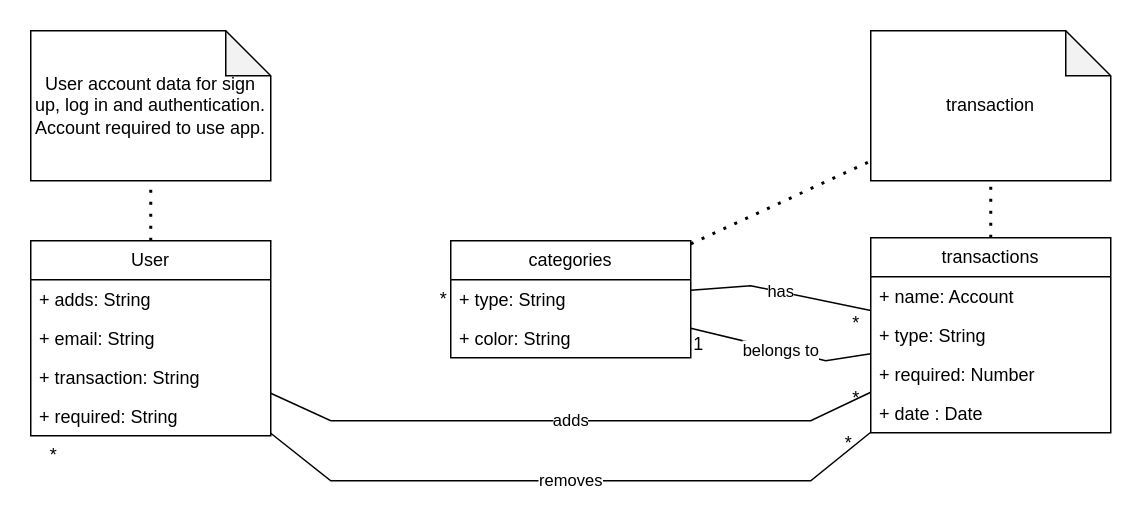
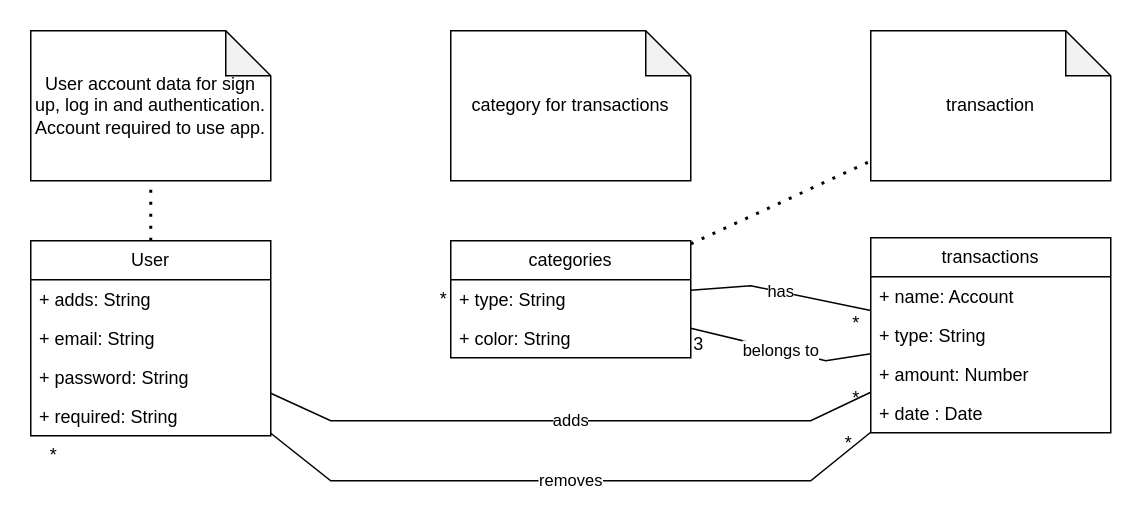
  <mxCell id="0" />
  <mxCell id="1" parent="0" />
  <mxCell id="2" value="User" style="swimlane;fontStyle=0;childLayout=stackLayout;horizontal=1;startSize=26;fillColor=none;horizontalStack=0;resizeParent=1;resizeParentMax=0;resizeLast=0;collapsible=1;marginBottom=0;whiteSpace=wrap;html=1;" parent="1" vertex="1"><mxGeometry x="20" y="160" width="160" height="130" as="geometry" /></mxCell>
  <mxCell id="3" value="+ adds: String" style="text;strokeColor=none;fillColor=none;align=left;verticalAlign=top;spacingLeft=4;spacingRight=4;overflow=hidden;rotatable=0;points=[[0,0.5],[1,0.5]];portConstraint=eastwest;whiteSpace=wrap;html=1;" parent="2" vertex="1"><mxGeometry y="26" width="160" height="26" as="geometry" /></mxCell>
  <mxCell id="4" value="+ email: String" style="text;strokeColor=none;fillColor=none;align=left;verticalAlign=top;spacingLeft=4;spacingRight=4;overflow=hidden;rotatable=0;points=[[0,0.5],[1,0.5]];portConstraint=eastwest;whiteSpace=wrap;html=1;" parent="2" vertex="1"><mxGeometry y="52" width="160" height="26" as="geometry" /></mxCell>
- <mxCell id="5" value="+ transaction: String" style="text;strokeColor=none;fillColor=none;align=left;verticalAlign=top;spacingLeft=4;spacingRight=4;overflow=hidden;rotatable=0;points=[[0,0.5],[1,0.5]];portConstraint=eastwest;whiteSpace=wrap;html=1;" parent="2" vertex="1"><mxGeometry y="78" width="160" height="26" as="geometry" /></mxCell>
+ <mxCell id="5" value="+ password: String" style="text;strokeColor=none;fillColor=none;align=left;verticalAlign=top;spacingLeft=4;spacingRight=4;overflow=hidden;rotatable=0;points=[[0,0.5],[1,0.5]];portConstraint=eastwest;whiteSpace=wrap;html=1;" parent="2" vertex="1"><mxGeometry y="78" width="160" height="26" as="geometry" /></mxCell>
  <mxCell id="6" value="+ required: String" style="text;strokeColor=none;fillColor=none;align=left;verticalAlign=top;spacingLeft=4;spacingRight=4;overflow=hidden;rotatable=0;points=[[0,0.5],[1,0.5]];portConstraint=eastwest;whiteSpace=wrap;html=1;" parent="2" vertex="1"><mxGeometry y="104" width="160" height="26" as="geometry" /></mxCell>
  <mxCell id="7" value="categories" style="swimlane;fontStyle=0;childLayout=stackLayout;horizontal=1;startSize=26;fillColor=none;horizontalStack=0;resizeParent=1;resizeParentMax=0;resizeLast=0;collapsible=1;marginBottom=0;whiteSpace=wrap;html=1;" parent="1" vertex="1"><mxGeometry x="300" y="160" width="160" height="78" as="geometry" /></mxCell>
  <mxCell id="8" value="+ type: String" style="text;strokeColor=none;fillColor=none;align=left;verticalAlign=top;spacingLeft=4;spacingRight=4;overflow=hidden;rotatable=0;points=[[0,0.5],[1,0.5]];portConstraint=eastwest;whiteSpace=wrap;html=1;" parent="7" vertex="1"><mxGeometry y="26" width="160" height="26" as="geometry" /></mxCell>
  <mxCell id="9" value="+ color: String" style="text;strokeColor=none;fillColor=none;align=left;verticalAlign=top;spacingLeft=4;spacingRight=4;overflow=hidden;rotatable=0;points=[[0,0.5],[1,0.5]];portConstraint=eastwest;whiteSpace=wrap;html=1;" parent="7" vertex="1"><mxGeometry y="52" width="160" height="26" as="geometry" /></mxCell>
  <mxCell id="10" value="transactions" style="swimlane;fontStyle=0;childLayout=stackLayout;horizontal=1;startSize=26;fillColor=none;horizontalStack=0;resizeParent=1;resizeParentMax=0;resizeLast=0;collapsible=1;marginBottom=0;whiteSpace=wrap;html=1;" parent="1" vertex="1"><mxGeometry x="580" y="158" width="160" height="130" as="geometry" /></mxCell>
  <mxCell id="11" value="+ name: Account" style="text;strokeColor=none;fillColor=none;align=left;verticalAlign=top;spacingLeft=4;spacingRight=4;overflow=hidden;rotatable=0;points=[[0,0.5],[1,0.5]];portConstraint=eastwest;whiteSpace=wrap;html=1;" parent="10" vertex="1"><mxGeometry y="26" width="160" height="26" as="geometry" /></mxCell>
  <mxCell id="12" value="+ type: String" style="text;strokeColor=none;fillColor=none;align=left;verticalAlign=top;spacingLeft=4;spacingRight=4;overflow=hidden;rotatable=0;points=[[0,0.5],[1,0.5]];portConstraint=eastwest;whiteSpace=wrap;html=1;" parent="10" vertex="1"><mxGeometry y="52" width="160" height="26" as="geometry" /></mxCell>
- <mxCell id="13" value="+ required: Number" style="text;strokeColor=none;fillColor=none;align=left;verticalAlign=top;spacingLeft=4;spacingRight=4;overflow=hidden;rotatable=0;points=[[0,0.5],[1,0.5]];portConstraint=eastwest;whiteSpace=wrap;html=1;" parent="10" vertex="1"><mxGeometry y="78" width="160" height="26" as="geometry" /></mxCell>
+ <mxCell id="13" value="+ amount: Number" style="text;strokeColor=none;fillColor=none;align=left;verticalAlign=top;spacingLeft=4;spacingRight=4;overflow=hidden;rotatable=0;points=[[0,0.5],[1,0.5]];portConstraint=eastwest;whiteSpace=wrap;html=1;" parent="10" vertex="1"><mxGeometry y="78" width="160" height="26" as="geometry" /></mxCell>
  <mxCell id="14" value="+ date : Date" style="text;strokeColor=none;fillColor=none;align=left;verticalAlign=top;spacingLeft=4;spacingRight=4;overflow=hidden;rotatable=0;points=[[0,0.5],[1,0.5]];portConstraint=eastwest;whiteSpace=wrap;html=1;" parent="10" vertex="1"><mxGeometry y="104" width="160" height="26" as="geometry" /></mxCell>
  <mxCell id="15" value="User account data for sign up, log in and authentication. Account required to use app." style="shape=note;whiteSpace=wrap;html=1;backgroundOutline=1;darkOpacity=0.05;" parent="1" vertex="1"><mxGeometry x="20" y="20" width="160" height="100" as="geometry" /></mxCell>
  <mxCell id="16" value="" style="endArrow=none;dashed=1;html=1;dashPattern=1 3;strokeWidth=2;rounded=0;" parent="1" source="2" target="15" edge="1"><mxGeometry width="50" height="50" relative="1" as="geometry"><mxPoint x="50" y="140" as="sourcePoint" /><mxPoint x="110" y="100" as="targetPoint" /></mxGeometry></mxCell>
+ <mxCell id="17" value="category for transactions" style="shape=note;whiteSpace=wrap;html=1;backgroundOutline=1;darkOpacity=0.05;" parent="1" vertex="1"><mxGeometry x="300" y="20" width="160" height="100" as="geometry" /></mxCell>
  <mxCell id="18" value="transaction" style="shape=note;whiteSpace=wrap;html=1;backgroundOutline=1;darkOpacity=0.05;" parent="1" vertex="1"><mxGeometry x="580" y="20" width="160" height="100" as="geometry" /></mxCell>
  <mxCell id="19" value="" style="endArrow=none;dashed=1;html=1;dashPattern=1 3;strokeWidth=2;rounded=0;" parent="1" source="7" target="18" edge="1"><mxGeometry width="50" height="50" relative="1" as="geometry"><mxPoint x="379.5" y="160" as="sourcePoint" /><mxPoint x="379.5" y="80" as="targetPoint" /></mxGeometry></mxCell>
- <mxCell id="20" value="" style="endArrow=none;dashed=1;html=1;dashPattern=1 3;strokeWidth=2;rounded=0;" parent="1" source="10" target="18" edge="1"><mxGeometry width="50" height="50" relative="1" as="geometry"><mxPoint x="390" y="170" as="sourcePoint" /><mxPoint x="390" y="90" as="targetPoint" /></mxGeometry></mxCell>
  <mxCell id="21" value="adds" style="endArrow=none;html=1;rounded=0;" parent="1" source="2" target="10" edge="1"><mxGeometry width="50" height="50" relative="1" as="geometry"><mxPoint x="270" y="370" as="sourcePoint" /><mxPoint x="320" y="320" as="targetPoint" /><Array as="points"><mxPoint x="220" y="280" /><mxPoint x="540" y="280" /></Array></mxGeometry></mxCell>
  <mxCell id="22" value="*" style="text;html=1;align=center;verticalAlign=middle;resizable=0;points=[];autosize=1;strokeColor=none;fillColor=none;" parent="1" vertex="1"><mxGeometry x="280" y="184" width="30" height="30" as="geometry" /></mxCell>
  <mxCell id="23" value="*" style="text;html=1;align=center;verticalAlign=middle;resizable=0;points=[];autosize=1;strokeColor=none;fillColor=none;" parent="1" vertex="1"><mxGeometry x="555" y="250" width="30" height="30" as="geometry" /></mxCell>
  <mxCell id="24" value="removes" style="endArrow=none;html=1;rounded=0;" parent="1" source="2" target="10" edge="1"><mxGeometry width="50" height="50" relative="1" as="geometry"><mxPoint x="230" y="249" as="sourcePoint" /><mxPoint x="510" y="299" as="targetPoint" /><Array as="points"><mxPoint x="220" y="320" /><mxPoint x="540" y="320" /></Array></mxGeometry></mxCell>
  <mxCell id="25" value="*" style="text;html=1;align=center;verticalAlign=middle;resizable=0;points=[];autosize=1;strokeColor=none;fillColor=none;" parent="1" vertex="1"><mxGeometry x="550" y="280" width="30" height="30" as="geometry" /></mxCell>
  <mxCell id="26" value="belongs to" style="endArrow=none;html=1;rounded=0;" parent="1" source="10" target="7" edge="1"><mxGeometry width="50" height="50" relative="1" as="geometry"><mxPoint x="500" y="190" as="sourcePoint" /><mxPoint x="550" y="140" as="targetPoint" /><Array as="points"><mxPoint x="550" y="240" /></Array></mxGeometry></mxCell>
- <mxCell id="27" value="1" style="text;html=1;align=center;verticalAlign=middle;resizable=0;points=[];autosize=1;strokeColor=none;fillColor=none;" parent="1" vertex="1"><mxGeometry x="450" y="214" width="30" height="30" as="geometry" /></mxCell>
+ <mxCell id="27" value="3" style="text;html=1;align=center;verticalAlign=middle;resizable=0;points=[];autosize=1;strokeColor=none;fillColor=none;" parent="1" vertex="1"><mxGeometry x="450" y="214" width="30" height="30" as="geometry" /></mxCell>
  <mxCell id="28" value="has" style="endArrow=none;html=1;rounded=0;" parent="1" source="7" target="10" edge="1"><mxGeometry width="50" height="50" relative="1" as="geometry"><mxPoint x="430" y="210" as="sourcePoint" /><mxPoint x="480" y="160" as="targetPoint" /><Array as="points"><mxPoint x="500" y="190" /></Array></mxGeometry></mxCell>
  <mxCell id="29" value="*" style="text;html=1;align=center;verticalAlign=middle;resizable=0;points=[];autosize=1;strokeColor=none;fillColor=none;" parent="1" vertex="1"><mxGeometry x="555" y="200" width="30" height="30" as="geometry" /></mxCell>
  <mxCell id="30" value="*" style="text;html=1;align=center;verticalAlign=middle;resizable=0;points=[];autosize=1;strokeColor=none;fillColor=none;" parent="1" vertex="1"><mxGeometry x="20" y="288" width="30" height="30" as="geometry" /></mxCell>
